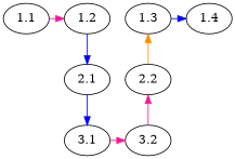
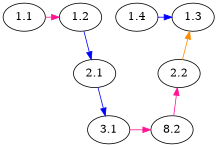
  strict digraph {
    node [rank=1]
    edge [color=deeppink]
    1.1
    1.2
    1.3
    1.4
    2.1 [rank=2]
    2.2 [rank=2]
    3.1 [rank=3]
-   3.2 [rank=3]
+   3.2 [rank=3 label=8.2]
    subgraph sub_1 {
      rank=same
      1.1
      1.2
      1.3
      1.4
    }
    subgraph sub_2 {
      rank=same
      2.1
      2.2
    }
    subgraph sub_3 {
      rank=same
      3.1
      3.2
    }
    1.1 -> 1.2
    1.2 -> 2.1 [color=blue]
-   1.3 -> 1.4 [color=blue]
+   1.4 -> 1.3 [color=blue]
    2.1 -> 3.1 [color=blue]
    2.2 -> 1.3 [color=darkorange]
    3.1 -> 3.2
    3.2 -> 2.2
  }
